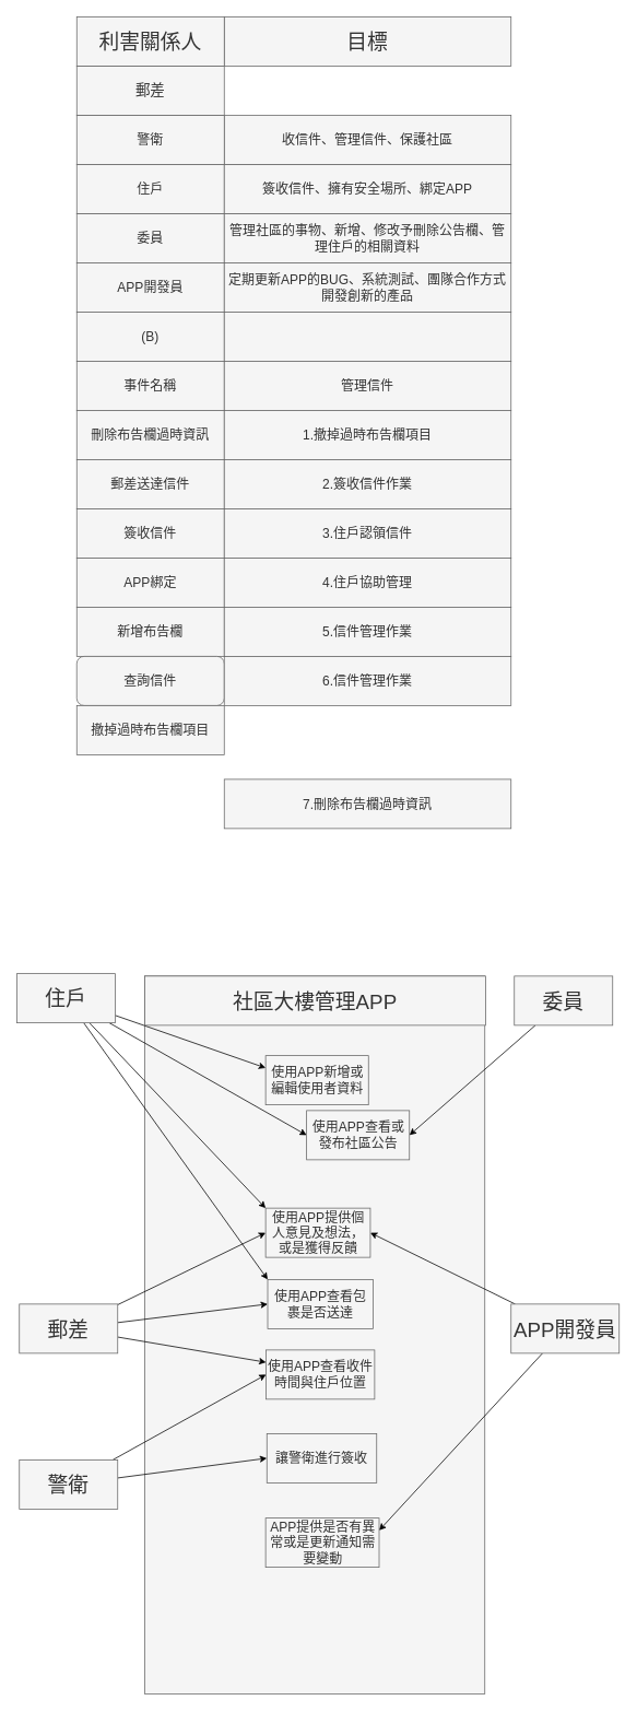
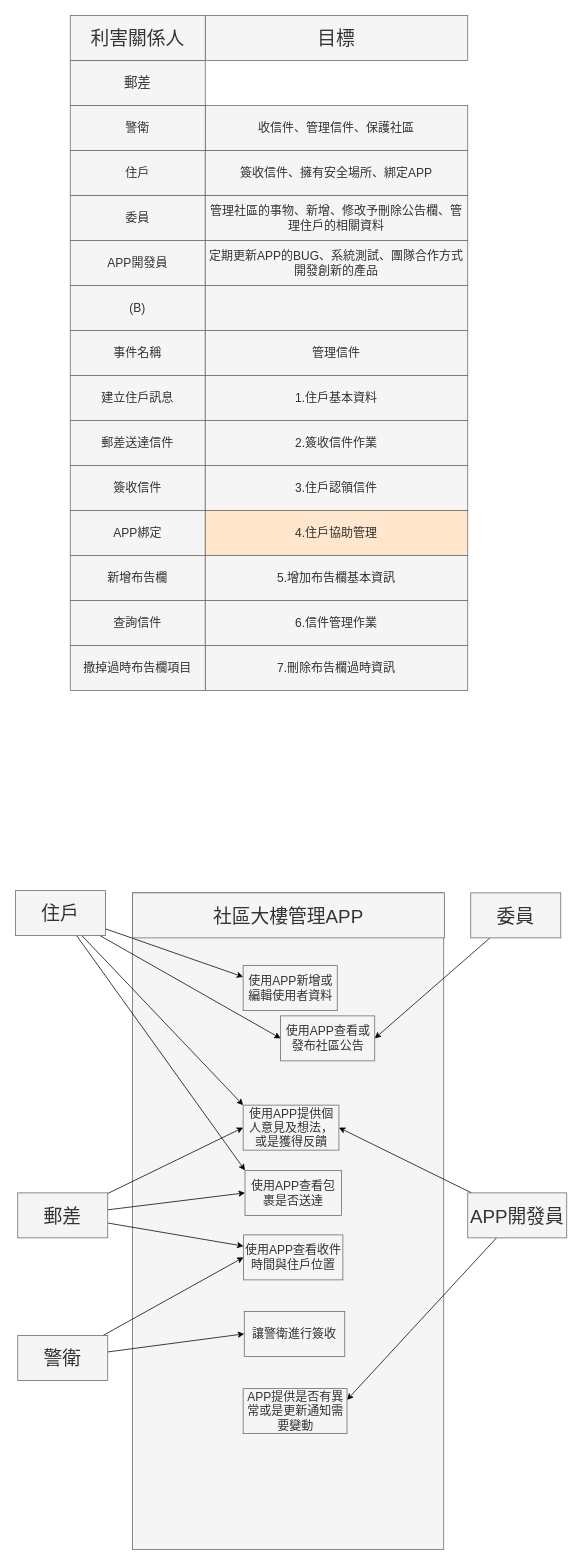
  <mxCell id="0" />
  <mxCell id="1" parent="0" />
  <mxCell id="2" value="" style="rounded=0;whiteSpace=wrap;html=1;fontSize=16;labelBackgroundColor=none;fillColor=#f5f5f5;fontColor=#333333;strokeColor=#666666;" vertex="1" parent="1"><mxGeometry x="176" y="1190" width="415" height="875.5" as="geometry" /></mxCell>
  <mxCell id="3" value="委員" style="rounded=0;whiteSpace=wrap;html=1;fontSize=16;fillColor=#f5f5f5;fontColor=#333333;strokeColor=#666666;" vertex="1" parent="1"><mxGeometry x="93" y="260" width="180" height="60" as="geometry" /></mxCell>
  <mxCell id="4" value="管理社區的事物、新增、修改予刪除公告欄、管理住戶的相關資料" style="rounded=0;whiteSpace=wrap;html=1;fontSize=16;fillColor=#f5f5f5;fontColor=#333333;strokeColor=#666666;" vertex="1" parent="1"><mxGeometry x="273" y="260" width="350" height="60" as="geometry" /></mxCell>
  <mxCell id="5" value="APP開發員" style="rounded=0;whiteSpace=wrap;html=1;fontSize=16;fillColor=#f5f5f5;fontColor=#333333;strokeColor=#666666;" vertex="1" parent="1"><mxGeometry x="93" y="320" width="180" height="60" as="geometry" /></mxCell>
  <mxCell id="6" value="定期更新APP的BUG、系統測試、團隊合作方式開發創新的產品" style="rounded=0;whiteSpace=wrap;html=1;fontSize=16;fillColor=#f5f5f5;fontColor=#333333;strokeColor=#666666;" vertex="1" parent="1"><mxGeometry x="273" y="320" width="350" height="60" as="geometry" /></mxCell>
  <mxCell id="7" value="(B)" style="rounded=0;whiteSpace=wrap;html=1;fontSize=16;fillColor=#f5f5f5;fontColor=#333333;strokeColor=#666666;" vertex="1" parent="1"><mxGeometry x="93" y="380" width="180" height="60" as="geometry" /></mxCell>
  <mxCell id="8" value="" style="rounded=0;whiteSpace=wrap;html=1;fillColor=#f5f5f5;fontColor=#333333;strokeColor=#666666;" vertex="1" parent="1"><mxGeometry x="273" y="380" width="350" height="60" as="geometry" /></mxCell>
  <mxCell id="9" value="事件名稱" style="rounded=0;whiteSpace=wrap;html=1;fontSize=16;fillColor=#f5f5f5;fontColor=#333333;strokeColor=#666666;" vertex="1" parent="1"><mxGeometry x="93" y="440" width="180" height="60" as="geometry" /></mxCell>
  <mxCell id="10" value="管理信件" style="rounded=0;whiteSpace=wrap;html=1;fontSize=16;fillColor=#f5f5f5;fontColor=#333333;strokeColor=#666666;" vertex="1" parent="1"><mxGeometry x="273" y="440" width="350" height="60" as="geometry" /></mxCell>
- <mxCell id="11" value="刪除布告欄過時資訊" style="rounded=0;whiteSpace=wrap;html=1;fontSize=16;fillColor=#f5f5f5;fontColor=#333333;strokeColor=#666666;" vertex="1" parent="1"><mxGeometry x="93" y="500" width="180" height="60" as="geometry" /></mxCell>
- <mxCell id="12" value="1.撤掉過時布告欄項目" style="rounded=0;whiteSpace=wrap;html=1;fontSize=16;fillColor=#f5f5f5;fontColor=#333333;strokeColor=#666666;" vertex="1" parent="1"><mxGeometry x="273" y="500" width="350" height="60" as="geometry" /></mxCell>
+ <mxCell id="11" value="建立住戶訊息" style="rounded=0;whiteSpace=wrap;html=1;fontSize=16;fillColor=#f5f5f5;fontColor=#333333;strokeColor=#666666;" vertex="1" parent="1"><mxGeometry x="93" y="500" width="180" height="60" as="geometry" /></mxCell>
+ <mxCell id="12" value="1.住戶基本資料" style="rounded=0;whiteSpace=wrap;html=1;fontSize=16;fillColor=#f5f5f5;fontColor=#333333;strokeColor=#666666;" vertex="1" parent="1"><mxGeometry x="273" y="500" width="350" height="60" as="geometry" /></mxCell>
  <mxCell id="13" value="郵差送達信件" style="rounded=0;whiteSpace=wrap;html=1;fontSize=16;fillColor=#f5f5f5;fontColor=#333333;strokeColor=#666666;" vertex="1" parent="1"><mxGeometry x="93" y="560" width="180" height="60" as="geometry" /></mxCell>
  <mxCell id="14" value="2.簽收信件作業" style="rounded=0;whiteSpace=wrap;html=1;fontSize=16;fillColor=#f5f5f5;fontColor=#333333;strokeColor=#666666;" vertex="1" parent="1"><mxGeometry x="273" y="560" width="350" height="60" as="geometry" /></mxCell>
  <mxCell id="15" value="簽收信件" style="rounded=0;whiteSpace=wrap;html=1;fontSize=16;fillColor=#f5f5f5;fontColor=#333333;strokeColor=#666666;" vertex="1" parent="1"><mxGeometry x="93" y="620" width="180" height="60" as="geometry" /></mxCell>
  <mxCell id="16" value="3.住戶認領信件" style="rounded=0;whiteSpace=wrap;html=1;fontSize=16;fillColor=#f5f5f5;fontColor=#333333;strokeColor=#666666;" vertex="1" parent="1"><mxGeometry x="273" y="620" width="350" height="60" as="geometry" /></mxCell>
  <mxCell id="17" value="APP綁定" style="rounded=0;whiteSpace=wrap;html=1;fontSize=16;fillColor=#f5f5f5;fontColor=#333333;strokeColor=#666666;" vertex="1" parent="1"><mxGeometry x="93" y="680" width="180" height="60" as="geometry" /></mxCell>
- <mxCell id="18" value="4.住戶協助管理" style="rounded=0;whiteSpace=wrap;html=1;fontSize=16;fillColor=#f5f5f5;fontColor=#333333;strokeColor=#666666;" vertex="1" parent="1"><mxGeometry x="273" y="680" width="350" height="60" as="geometry" /></mxCell>
+ <mxCell id="18" value="4.住戶協助管理" style="rounded=0;whiteSpace=wrap;html=1;fontSize=16;fillColor=#ffe6cc;fontColor=#333333;strokeColor=#666666;" vertex="1" parent="1"><mxGeometry x="273" y="680" width="350" height="60" as="geometry" /></mxCell>
  <mxCell id="19" value="新增布告欄" style="rounded=0;whiteSpace=wrap;html=1;fontSize=16;fillColor=#f5f5f5;fontColor=#333333;strokeColor=#666666;" vertex="1" parent="1"><mxGeometry x="93" y="740" width="180" height="60" as="geometry" /></mxCell>
- <mxCell id="20" value="5.信件管理作業" style="rounded=0;whiteSpace=wrap;html=1;fontSize=16;fillColor=#f5f5f5;fontColor=#333333;strokeColor=#666666;" vertex="1" parent="1"><mxGeometry x="273" y="740" width="350" height="60" as="geometry" /></mxCell>
- <mxCell id="21" value="查詢信件" style="whiteSpace=wrap;html=1;fontSize=16;fillColor=#f5f5f5;fontColor=#333333;strokeColor=#666666;rounded=1;" vertex="1" parent="1"><mxGeometry x="93" y="800" width="180" height="60" as="geometry" /></mxCell>
+ <mxCell id="20" value="5.增加布告欄基本資訊" style="rounded=0;whiteSpace=wrap;html=1;fontSize=16;fillColor=#f5f5f5;fontColor=#333333;strokeColor=#666666;" vertex="1" parent="1"><mxGeometry x="273" y="740" width="350" height="60" as="geometry" /></mxCell>
+ <mxCell id="21" value="查詢信件" style="rounded=0;whiteSpace=wrap;html=1;fontSize=16;fillColor=#f5f5f5;fontColor=#333333;strokeColor=#666666;" vertex="1" parent="1"><mxGeometry x="93" y="800" width="180" height="60" as="geometry" /></mxCell>
  <mxCell id="22" value="6.信件管理作業" style="rounded=0;whiteSpace=wrap;html=1;fontSize=16;fillColor=#f5f5f5;fontColor=#333333;strokeColor=#666666;" vertex="1" parent="1"><mxGeometry x="273" y="800" width="350" height="60" as="geometry" /></mxCell>
  <mxCell id="23" value="住戶" style="rounded=0;whiteSpace=wrap;html=1;fontSize=16;fillColor=#f5f5f5;fontColor=#333333;strokeColor=#666666;" vertex="1" parent="1"><mxGeometry x="93" y="200" width="180" height="60" as="geometry" /></mxCell>
  <mxCell id="24" value="簽收信件、擁有安全場所、綁定APP" style="rounded=0;whiteSpace=wrap;html=1;fontSize=16;fillColor=#f5f5f5;fontColor=#333333;strokeColor=#666666;" vertex="1" parent="1"><mxGeometry x="273" y="200" width="350" height="60" as="geometry" /></mxCell>
- <mxCell id="25" value="7.刪除布告欄過時資訊" style="rounded=0;whiteSpace=wrap;html=1;fontSize=16;fillColor=#f5f5f5;fontColor=#333333;strokeColor=#666666;" vertex="1" parent="1"><mxGeometry x="273" y="950" width="350" height="60" as="geometry" /></mxCell>
+ <mxCell id="25" value="7.刪除布告欄過時資訊" style="rounded=0;whiteSpace=wrap;html=1;fontSize=16;fillColor=#f5f5f5;fontColor=#333333;strokeColor=#666666;" vertex="1" parent="1"><mxGeometry x="273" y="860" width="350" height="60" as="geometry" /></mxCell>
  <mxCell id="26" value="撤掉過時布告欄項目" style="rounded=0;whiteSpace=wrap;html=1;fontSize=16;fillColor=#f5f5f5;fontColor=#333333;strokeColor=#666666;" vertex="1" parent="1"><mxGeometry x="93" y="860" width="180" height="60" as="geometry" /></mxCell>
  <mxCell id="27" value="收信件、管理信件、保護社區" style="rounded=0;whiteSpace=wrap;html=1;fontSize=16;fillColor=#f5f5f5;fontColor=#333333;strokeColor=#666666;" vertex="1" parent="1"><mxGeometry x="273" y="140" width="350" height="60" as="geometry" /></mxCell>
  <mxCell id="28" value="警衛" style="rounded=0;whiteSpace=wrap;html=1;fontSize=16;fillColor=#f5f5f5;fontColor=#333333;strokeColor=#666666;" vertex="1" parent="1"><mxGeometry x="93" y="140" width="180" height="60" as="geometry" /></mxCell>
  <mxCell id="29" value="&lt;font style=&quot;font-size: 18px;&quot;&gt;郵差&lt;/font&gt;" style="rounded=0;whiteSpace=wrap;html=1;fillColor=#f5f5f5;fontColor=#333333;strokeColor=#666666;" vertex="1" parent="1"><mxGeometry x="93" y="80" width="180" height="60" as="geometry" /></mxCell>
  <mxCell id="30" value="&lt;font style=&quot;font-size: 25px;&quot;&gt;目標&lt;/font&gt;" style="rounded=0;whiteSpace=wrap;html=1;fillColor=#f5f5f5;fontColor=#333333;strokeColor=#666666;" vertex="1" parent="1"><mxGeometry x="273" y="20" width="350" height="60" as="geometry" /></mxCell>
  <mxCell id="31" value="&lt;font style=&quot;font-size: 25px;&quot;&gt;利害關係人&lt;/font&gt;" style="rounded=0;whiteSpace=wrap;html=1;fillColor=#f5f5f5;fontColor=#333333;strokeColor=#666666;" vertex="1" parent="1"><mxGeometry x="93" y="20" width="180" height="60" as="geometry" /></mxCell>
  <mxCell id="32" style="edgeStyle=none;html=1;entryX=0;entryY=0.25;entryDx=0;entryDy=0;strokeColor=#000000;fontSize=25;fontColor=#FFFFFF;" edge="1" parent="1" source="36" target="55"><mxGeometry relative="1" as="geometry" /></mxCell>
  <mxCell id="33" style="edgeStyle=none;html=1;entryX=0;entryY=0.5;entryDx=0;entryDy=0;strokeColor=#000000;fontSize=25;fontColor=#FFFFFF;" edge="1" parent="1" source="36" target="54"><mxGeometry relative="1" as="geometry" /></mxCell>
  <mxCell id="34" style="edgeStyle=none;html=1;entryX=0;entryY=0;entryDx=0;entryDy=0;strokeColor=#000000;fontSize=25;fontColor=#FFFFFF;" edge="1" parent="1" source="36" target="53"><mxGeometry relative="1" as="geometry" /></mxCell>
  <mxCell id="35" style="edgeStyle=none;html=1;entryX=0;entryY=0;entryDx=0;entryDy=0;strokeColor=#000000;fontSize=25;fontColor=#FFFFFF;" edge="1" parent="1" source="36" target="52"><mxGeometry relative="1" as="geometry" /></mxCell>
  <mxCell id="36" value="住戶" style="rounded=0;whiteSpace=wrap;html=1;fontSize=25;fillColor=#f5f5f5;fontColor=#333333;strokeColor=#666666;" vertex="1" parent="1"><mxGeometry x="20" y="1187" width="120" height="60" as="geometry" /></mxCell>
  <mxCell id="37" style="edgeStyle=none;html=1;entryX=1;entryY=0.5;entryDx=0;entryDy=0;fontSize=25;fontColor=#FFFFFF;strokeColor=#000000;" edge="1" parent="1" source="38" target="54"><mxGeometry relative="1" as="geometry" /></mxCell>
  <mxCell id="38" value="委員" style="rounded=0;whiteSpace=wrap;html=1;fontSize=25;fillColor=#f5f5f5;fontColor=#333333;strokeColor=#666666;" vertex="1" parent="1"><mxGeometry x="627" y="1190" width="120" height="60" as="geometry" /></mxCell>
  <mxCell id="39" style="edgeStyle=none;html=1;entryX=1;entryY=0.5;entryDx=0;entryDy=0;strokeColor=#000000;fontSize=25;fontColor=#FFFFFF;" edge="1" parent="1" source="41" target="53"><mxGeometry relative="1" as="geometry" /></mxCell>
  <mxCell id="40" style="edgeStyle=none;html=1;entryX=1;entryY=0.25;entryDx=0;entryDy=0;strokeColor=#000000;fontSize=25;fontColor=#FFFFFF;" edge="1" parent="1" source="41" target="49"><mxGeometry relative="1" as="geometry" /></mxCell>
  <mxCell id="41" value="APP開發員" style="rounded=0;whiteSpace=wrap;html=1;fontSize=25;fillColor=#f5f5f5;fontColor=#333333;strokeColor=#666666;" vertex="1" parent="1"><mxGeometry x="623" y="1590" width="132" height="60" as="geometry" /></mxCell>
  <mxCell id="42" style="edgeStyle=none;html=1;entryX=0;entryY=0.25;entryDx=0;entryDy=0;strokeColor=#000000;fontSize=25;fontColor=#FFFFFF;" edge="1" parent="1" source="45" target="51"><mxGeometry relative="1" as="geometry" /></mxCell>
  <mxCell id="43" style="edgeStyle=none;html=1;entryX=0;entryY=0.5;entryDx=0;entryDy=0;strokeColor=#000000;fontSize=25;fontColor=#FFFFFF;" edge="1" parent="1" source="45" target="52"><mxGeometry relative="1" as="geometry" /></mxCell>
  <mxCell id="44" style="edgeStyle=none;html=1;entryX=0;entryY=0.5;entryDx=0;entryDy=0;strokeColor=#000000;fontSize=25;fontColor=#FFFFFF;" edge="1" parent="1" source="45" target="53"><mxGeometry relative="1" as="geometry" /></mxCell>
  <mxCell id="45" value="郵差" style="rounded=0;whiteSpace=wrap;html=1;fontSize=25;fillColor=#f5f5f5;fontColor=#333333;strokeColor=#666666;" vertex="1" parent="1"><mxGeometry x="23" y="1590" width="120" height="60" as="geometry" /></mxCell>
  <mxCell id="46" style="edgeStyle=none;html=1;entryX=0;entryY=0.5;entryDx=0;entryDy=0;strokeColor=#000000;fontSize=25;fontColor=#FFFFFF;" edge="1" parent="1" source="48" target="50"><mxGeometry relative="1" as="geometry" /></mxCell>
  <mxCell id="47" style="edgeStyle=none;html=1;entryX=0;entryY=0.5;entryDx=0;entryDy=0;strokeColor=#000000;fontSize=25;fontColor=#FFFFFF;" edge="1" parent="1" source="48" target="51"><mxGeometry relative="1" as="geometry" /></mxCell>
  <mxCell id="48" value="警衛" style="rounded=0;whiteSpace=wrap;html=1;fontSize=25;fillColor=#f5f5f5;fontColor=#333333;strokeColor=#666666;" vertex="1" parent="1"><mxGeometry x="23" y="1780" width="120" height="60" as="geometry" /></mxCell>
  <mxCell id="49" value="APP提供是否有異常或是更新通知需要變動" style="rounded=0;whiteSpace=wrap;html=1;fontSize=16;fillColor=#f5f5f5;fontColor=#333333;strokeColor=#666666;" vertex="1" parent="1"><mxGeometry x="323.5" y="1851" width="138.5" height="60" as="geometry" /></mxCell>
  <mxCell id="50" value="讓警衛進行簽收" style="rounded=0;whiteSpace=wrap;html=1;fontSize=16;fillColor=#f5f5f5;fontColor=#333333;strokeColor=#666666;" vertex="1" parent="1"><mxGeometry x="325" y="1748" width="134" height="60" as="geometry" /></mxCell>
  <mxCell id="51" value="使用APP查看收件時間與住戶位置" style="rounded=0;whiteSpace=wrap;html=1;fontSize=16;fillColor=#f5f5f5;fontColor=#333333;strokeColor=#666666;" vertex="1" parent="1"><mxGeometry x="324" y="1646" width="132.5" height="60" as="geometry" /></mxCell>
  <mxCell id="52" value="使用APP查看包裹是否送達" style="rounded=0;whiteSpace=wrap;html=1;fontSize=16;fillColor=#f5f5f5;fontColor=#333333;strokeColor=#666666;" vertex="1" parent="1"><mxGeometry x="326" y="1560" width="128.5" height="60" as="geometry" /></mxCell>
  <mxCell id="53" value="使用APP提供個人意見及想法，或是獲得反饋" style="rounded=0;whiteSpace=wrap;html=1;fontSize=16;fillColor=#f5f5f5;fontColor=#333333;strokeColor=#666666;" vertex="1" parent="1"><mxGeometry x="323.5" y="1473" width="127.75" height="60" as="geometry" /></mxCell>
  <mxCell id="54" value="使用APP查看或發布社區公告" style="rounded=0;whiteSpace=wrap;html=1;fontSize=16;fillColor=#f5f5f5;fontColor=#333333;strokeColor=#666666;" vertex="1" parent="1"><mxGeometry x="373.5" y="1354" width="125.5" height="60" as="geometry" /></mxCell>
  <mxCell id="55" value="使用APP新增或編輯使用者資料" style="rounded=0;whiteSpace=wrap;html=1;fontSize=16;fillColor=#f5f5f5;fontColor=#333333;strokeColor=#666666;" vertex="1" parent="1"><mxGeometry x="323.5" y="1287" width="125.5" height="60" as="geometry" /></mxCell>
  <mxCell id="56" value="社區大樓管理APP" style="rounded=0;whiteSpace=wrap;html=1;labelBackgroundColor=none;strokeColor=#666666;fontSize=25;fontColor=#333333;fillColor=#f5f5f5;" vertex="1" parent="1"><mxGeometry x="176" y="1190" width="416" height="60" as="geometry" /></mxCell>
